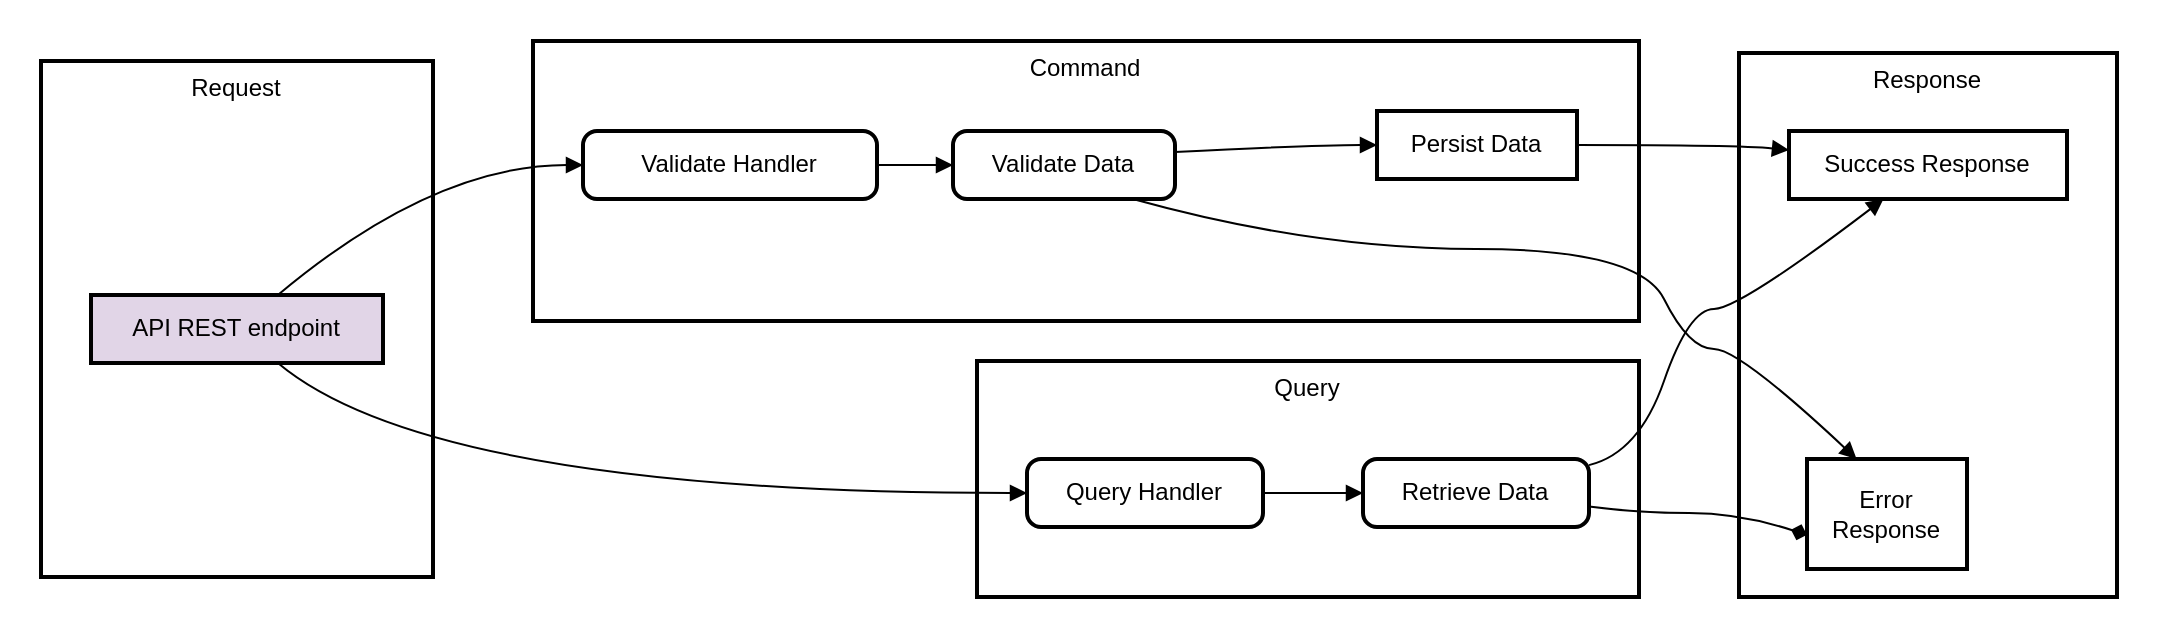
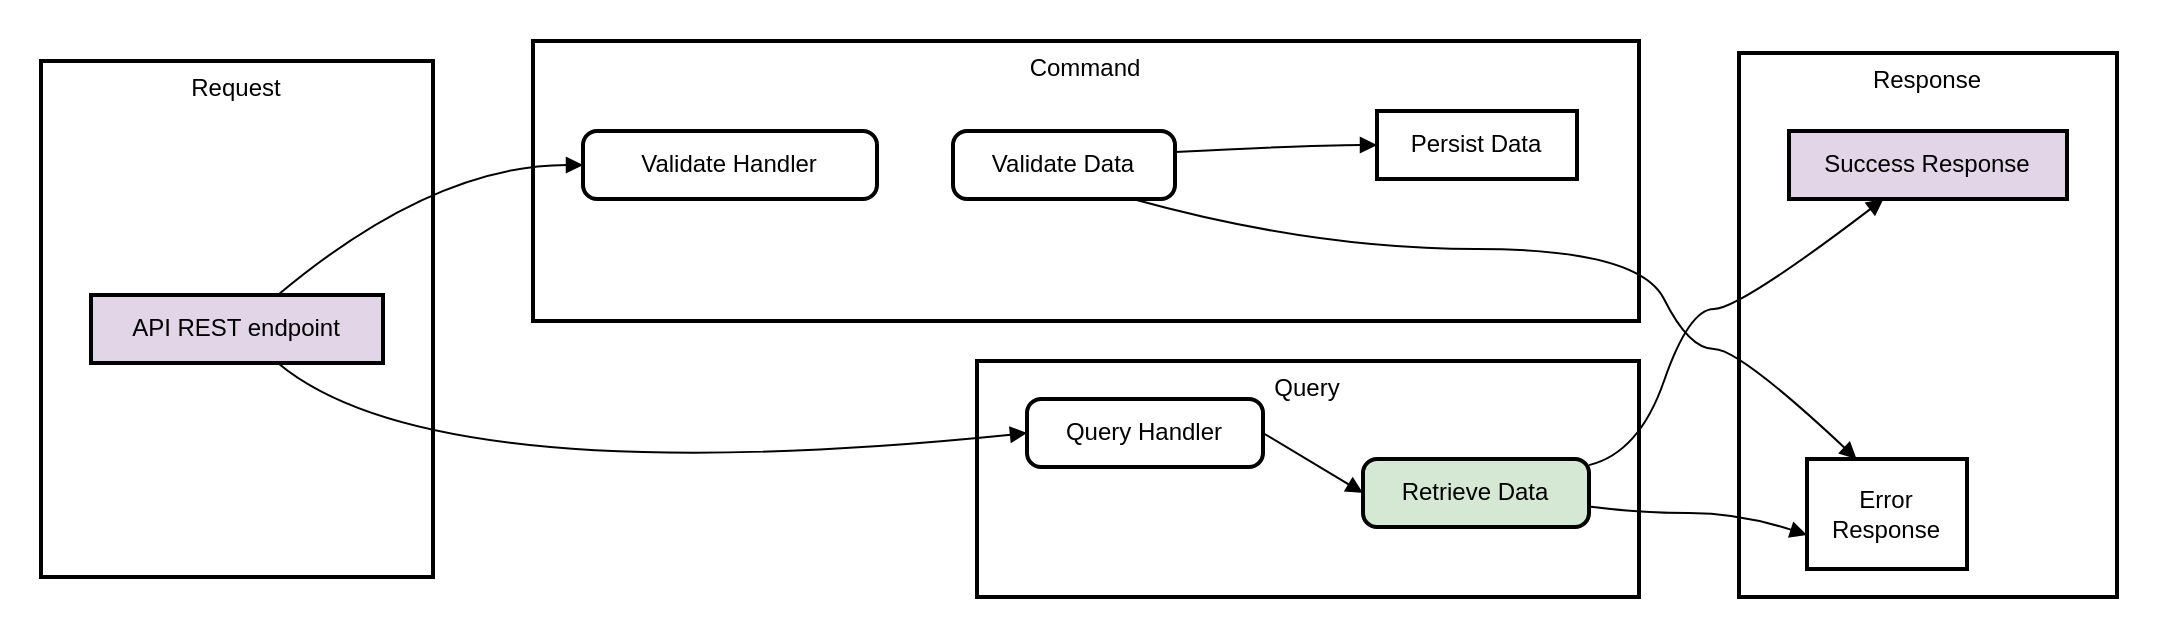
  <mxCell id="0" />
  <mxCell id="1" parent="0" />
  <mxCell id="2" value="Response" style="whiteSpace=wrap;strokeWidth=2;verticalAlign=top;" vertex="1" parent="1"><mxGeometry x="869" y="26" width="189" height="272" as="geometry" /></mxCell>
- <mxCell id="3" value="Success Response" style="whiteSpace=wrap;strokeWidth=2;" vertex="1" parent="1"><mxGeometry x="894" y="65" width="139" height="34" as="geometry" /></mxCell>
+ <mxCell id="3" value="Success Response" style="whiteSpace=wrap;strokeWidth=2;fillColor=#e1d5e7;" vertex="1" parent="1"><mxGeometry x="894" y="65" width="139" height="34" as="geometry" /></mxCell>
  <mxCell id="4" value="Error Response" style="whiteSpace=wrap;strokeWidth=2;" vertex="1" parent="1"><mxGeometry x="903" y="229" width="80" height="55" as="geometry" /></mxCell>
  <mxCell id="5" value="Query" style="whiteSpace=wrap;strokeWidth=2;verticalAlign=top;" vertex="1" parent="1"><mxGeometry x="488" y="180" width="331" height="118" as="geometry" /></mxCell>
- <mxCell id="6" value="Query Handler" style="rounded=1;absoluteArcSize=1;arcSize=14;whiteSpace=wrap;strokeWidth=2;" vertex="1" parent="1"><mxGeometry x="513" y="229" width="118" height="34" as="geometry" /></mxCell>
- <mxCell id="7" value="Retrieve Data" style="rounded=1;absoluteArcSize=1;arcSize=14;whiteSpace=wrap;strokeWidth=2;" vertex="1" parent="1"><mxGeometry x="681" y="229" width="113" height="34" as="geometry" /></mxCell>
+ <mxCell id="6" value="Query Handler" style="rounded=1;absoluteArcSize=1;arcSize=14;whiteSpace=wrap;strokeWidth=2;" vertex="1" parent="1"><mxGeometry x="513" y="199" width="118" height="34" as="geometry" /></mxCell>
+ <mxCell id="7" value="Retrieve Data" style="rounded=1;absoluteArcSize=1;arcSize=14;whiteSpace=wrap;strokeWidth=2;fillColor=#d5e8d4;" vertex="1" parent="1"><mxGeometry x="681" y="229" width="113" height="34" as="geometry" /></mxCell>
  <mxCell id="8" value="Command" style="whiteSpace=wrap;strokeWidth=2;verticalAlign=top;" vertex="1" parent="1"><mxGeometry x="266" width="553" height="140" as="geometry" y="20" /></mxCell>
  <mxCell id="9" value="Validate Handler" style="rounded=1;absoluteArcSize=1;arcSize=14;whiteSpace=wrap;strokeWidth=2;" vertex="1" parent="1"><mxGeometry x="291" y="65" width="147" height="34" as="geometry" /></mxCell>
  <mxCell id="10" value="Validate Data" style="rounded=1;absoluteArcSize=1;arcSize=14;whiteSpace=wrap;strokeWidth=2;" vertex="1" parent="1"><mxGeometry x="476" y="65" width="111" height="34" as="geometry" /></mxCell>
  <mxCell id="11" value="Persist Data" style="absoluteArcSize=1;arcSize=14;whiteSpace=wrap;strokeWidth=2;rounded=0;" vertex="1" parent="1"><mxGeometry x="688" y="55" width="100" height="34" as="geometry" /></mxCell>
  <mxCell id="12" value="Request" style="whiteSpace=wrap;strokeWidth=2;verticalAlign=top;" vertex="1" parent="1"><mxGeometry y="30" width="196" height="258" as="geometry" x="20" /></mxCell>
  <mxCell id="13" value="API REST endpoint" style="whiteSpace=wrap;strokeWidth=2;fillColor=#e1d5e7;" vertex="1" parent="1"><mxGeometry x="45" y="147" width="146" height="34" as="geometry" /></mxCell>
  <mxCell id="14" value="" style="curved=1;startArrow=none;endArrow=block;exitX=0.64;exitY=0;entryX=0;entryY=0.5;" edge="1" parent="1" source="13" target="9"><mxGeometry relative="1" as="geometry"><Array as="points"><mxPoint x="216" y="82" /></Array></mxGeometry></mxCell>
- <mxCell id="15" value="" style="curved=1;startArrow=none;endArrow=block;exitX=1;exitY=0.5;entryX=0;entryY=0.5;" edge="1" parent="1" source="9" target="10"><mxGeometry relative="1" as="geometry"><Array as="points" /></mxGeometry></mxCell>
  <mxCell id="16" value="" style="curved=1;startArrow=none;endArrow=block;exitX=1;exitY=0.31;entryX=0;entryY=0.5;" edge="1" parent="1" source="10" target="11"><mxGeometry relative="1" as="geometry"><Array as="points"><mxPoint x="656" y="72" /></Array></mxGeometry></mxCell>
- <mxCell id="17" value="" style="curved=1;startArrow=none;endArrow=block;exitX=0.99;exitY=0.5;entryX=0;entryY=0.28;" edge="1" parent="1" source="11" target="3"><mxGeometry relative="1" as="geometry"><Array as="points"><mxPoint x="869" y="72" /></Array></mxGeometry></mxCell>
  <mxCell id="18" value="" style="curved=1;startArrow=none;endArrow=block;exitX=0.64;exitY=1;entryX=0;entryY=0.5;" edge="1" parent="1" source="13" target="6"><mxGeometry relative="1" as="geometry"><Array as="points"><mxPoint x="216" y="246" /></Array></mxGeometry></mxCell>
  <mxCell id="19" value="" style="curved=1;startArrow=none;endArrow=block;exitX=1;exitY=0.5;entryX=0;entryY=0.5;" edge="1" parent="1" source="6" target="7"><mxGeometry relative="1" as="geometry"><Array as="points" /></mxGeometry></mxCell>
  <mxCell id="20" value="" style="curved=1;startArrow=none;endArrow=block;exitX=1;exitY=0.09;entryX=0.34;entryY=1;" edge="1" parent="1" source="7" target="3"><mxGeometry relative="1" as="geometry"><Array as="points"><mxPoint x="819" y="226" /><mxPoint x="844" y="154" /><mxPoint x="869" y="154" /></Array></mxGeometry></mxCell>
  <mxCell id="21" value="" style="curved=1;startArrow=none;endArrow=block;exitX=0.81;exitY=1;entryX=0.31;entryY=0;" edge="1" parent="1" source="10" target="4"><mxGeometry relative="1" as="geometry"><Array as="points"><mxPoint x="656" y="124" /><mxPoint x="819" y="124" /><mxPoint x="844" y="174" /><mxPoint x="869" y="174" /></Array></mxGeometry></mxCell>
- <mxCell id="22" value="" style="curved=1;startArrow=none;endArrow=diamond;exitX=1;exitY=0.7;entryX=0;entryY=0.69;" edge="1" parent="1" source="7" target="4"><mxGeometry relative="1" as="geometry"><Array as="points"><mxPoint x="819" y="256" /><mxPoint x="869" y="256" /></Array></mxGeometry></mxCell>
+ <mxCell id="22" value="" style="curved=1;startArrow=none;endArrow=block;exitX=1;exitY=0.7;entryX=0;entryY=0.69;" edge="1" parent="1" source="7" target="4"><mxGeometry relative="1" as="geometry"><Array as="points"><mxPoint x="819" y="256" /><mxPoint x="869" y="256" /></Array></mxGeometry></mxCell>
